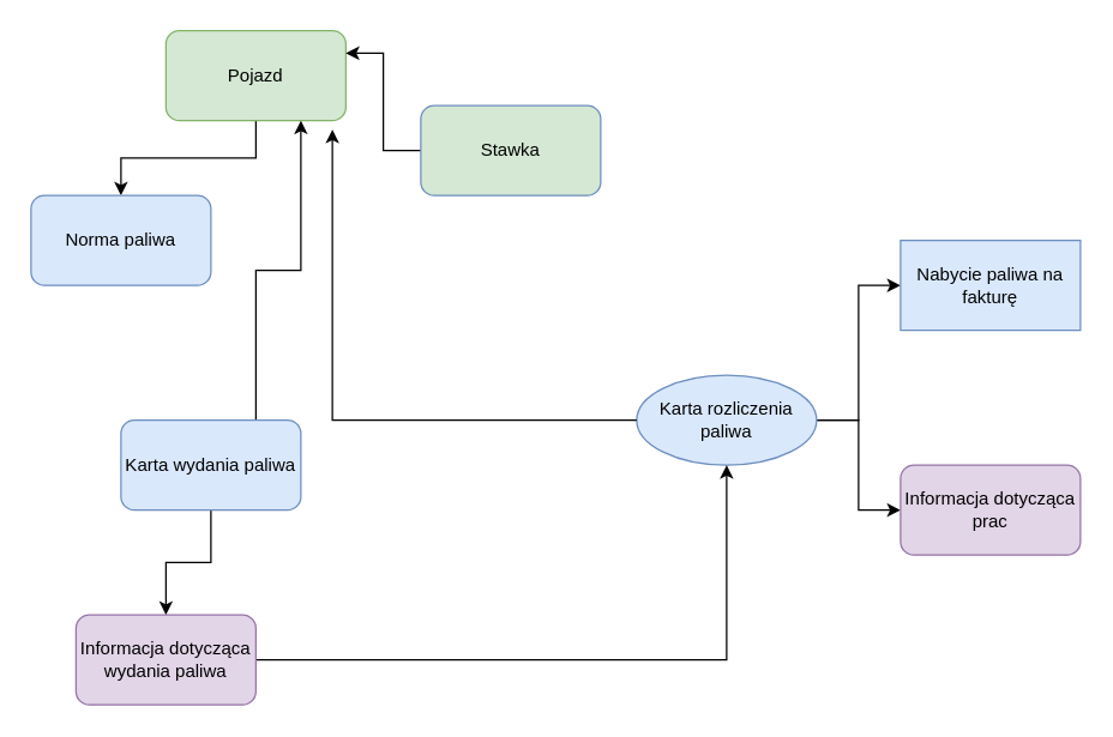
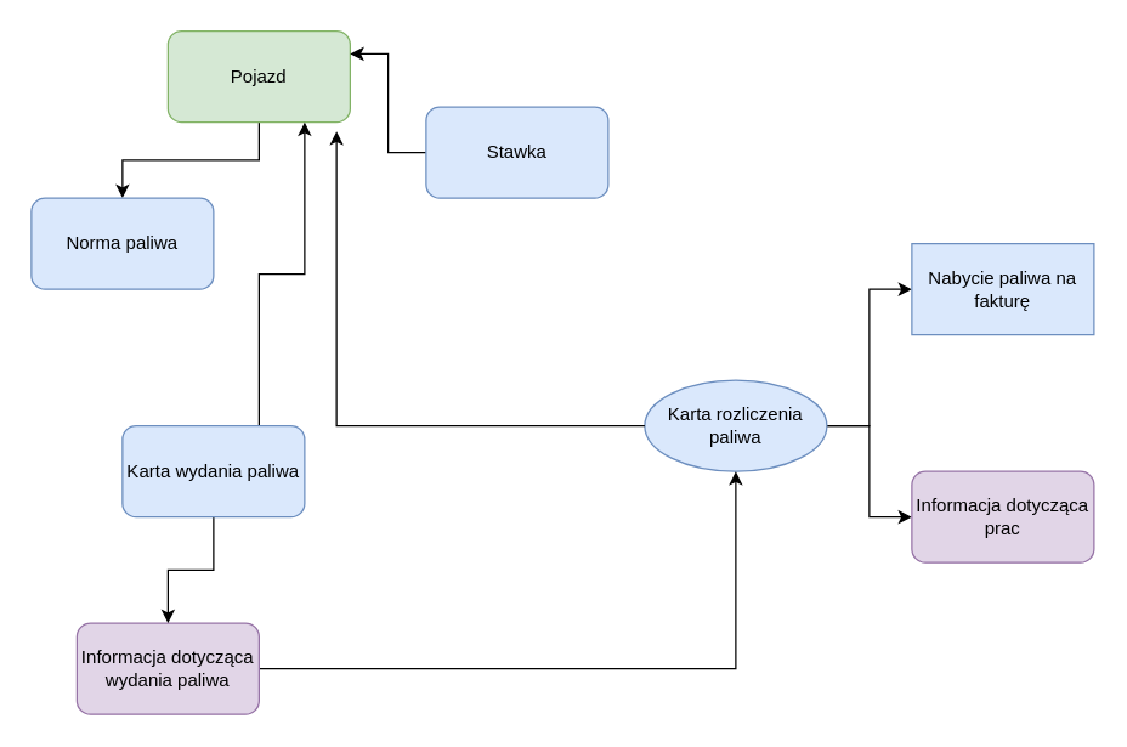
  <mxCell id="0" />
  <mxCell id="1" parent="0" />
  <mxCell id="2" style="edgeStyle=orthogonalEdgeStyle;rounded=0;orthogonalLoop=1;jettySize=auto;html=1;" edge="1" parent="1" source="3" target="12"><mxGeometry relative="1" as="geometry" /></mxCell>
  <mxCell id="3" value="Pojazd" style="rounded=1;whiteSpace=wrap;html=1;fillColor=#d5e8d4;strokeColor=#82b366;" vertex="1" parent="1"><mxGeometry x="110" y="20" width="120" height="60" as="geometry" /></mxCell>
  <mxCell id="4" style="edgeStyle=orthogonalEdgeStyle;rounded=0;orthogonalLoop=1;jettySize=auto;html=1;entryX=0;entryY=0.5;entryDx=0;entryDy=0;" edge="1" parent="1" source="6" target="16"><mxGeometry relative="1" as="geometry" /></mxCell>
  <mxCell id="5" style="edgeStyle=orthogonalEdgeStyle;rounded=0;orthogonalLoop=1;jettySize=auto;html=1;entryX=0;entryY=0.5;entryDx=0;entryDy=0;" edge="1" parent="1" source="6" target="9"><mxGeometry relative="1" as="geometry" /></mxCell>
  <mxCell id="6" value="Karta rozliczenia paliwa" style="ellipse;whiteSpace=wrap;html=1;fillColor=#dae8fc;strokeColor=#6c8ebf;" vertex="1" parent="1"><mxGeometry x="424" y="250" width="120" height="60" as="geometry" /></mxCell>
  <mxCell id="7" style="edgeStyle=orthogonalEdgeStyle;rounded=0;orthogonalLoop=1;jettySize=auto;html=1;entryX=1;entryY=0.25;entryDx=0;entryDy=0;" edge="1" parent="1" source="8" target="3"><mxGeometry relative="1" as="geometry" /></mxCell>
- <mxCell id="8" value="Stawka" style="rounded=1;whiteSpace=wrap;html=1;fillColor=#d5e8d4;strokeColor=#6c8ebf;" vertex="1" parent="1"><mxGeometry x="280" y="70" width="120" height="60" as="geometry" /></mxCell>
+ <mxCell id="8" value="Stawka" style="rounded=1;whiteSpace=wrap;html=1;fillColor=#dae8fc;strokeColor=#6c8ebf;" vertex="1" parent="1"><mxGeometry x="280" y="70" width="120" height="60" as="geometry" /></mxCell>
  <mxCell id="9" value="Informacja dotycząca prac" style="rounded=1;whiteSpace=wrap;html=1;fillColor=#e1d5e7;strokeColor=#9673a6;" vertex="1" parent="1"><mxGeometry x="600" y="310" width="120" height="60" as="geometry" /></mxCell>
  <mxCell id="10" style="edgeStyle=orthogonalEdgeStyle;rounded=0;orthogonalLoop=1;jettySize=auto;html=1;" edge="1" parent="1" source="11" target="6"><mxGeometry relative="1" as="geometry" /></mxCell>
  <mxCell id="11" value="Informacja dotycząca wydania paliwa" style="rounded=1;whiteSpace=wrap;html=1;fillColor=#e1d5e7;strokeColor=#9673a6;" vertex="1" parent="1"><mxGeometry x="50" y="410" width="120" height="60" as="geometry" /></mxCell>
  <mxCell id="12" value="Norma paliwa" style="rounded=1;whiteSpace=wrap;html=1;fillColor=#dae8fc;strokeColor=#6c8ebf;" vertex="1" parent="1"><mxGeometry x="20" y="130" width="120" height="60" as="geometry" /></mxCell>
  <mxCell id="13" style="edgeStyle=orthogonalEdgeStyle;rounded=0;orthogonalLoop=1;jettySize=auto;html=1;exitX=0.75;exitY=0;exitDx=0;exitDy=0;entryX=0.75;entryY=1;entryDx=0;entryDy=0;" edge="1" parent="1" source="15" target="3"><mxGeometry relative="1" as="geometry" /></mxCell>
  <mxCell id="14" style="edgeStyle=orthogonalEdgeStyle;rounded=0;orthogonalLoop=1;jettySize=auto;html=1;" edge="1" parent="1" source="15" target="11"><mxGeometry relative="1" as="geometry" /></mxCell>
  <mxCell id="15" value="Karta wydania paliwa" style="rounded=1;whiteSpace=wrap;html=1;fillColor=#dae8fc;strokeColor=#6c8ebf;" vertex="1" parent="1"><mxGeometry x="80" y="280" width="120" height="60" as="geometry" /></mxCell>
  <mxCell id="16" value="Nabycie paliwa na fakturę" style="whiteSpace=wrap;html=1;fillColor=#dae8fc;strokeColor=#6c8ebf;rounded=0;" vertex="1" parent="1"><mxGeometry x="600" y="160" width="120" height="60" as="geometry" /></mxCell>
  <mxCell id="17" style="edgeStyle=orthogonalEdgeStyle;rounded=0;orthogonalLoop=1;jettySize=auto;html=1;entryX=0.925;entryY=1.1;entryDx=0;entryDy=0;entryPerimeter=0;" edge="1" parent="1" source="6" target="3"><mxGeometry relative="1" as="geometry" /></mxCell>
